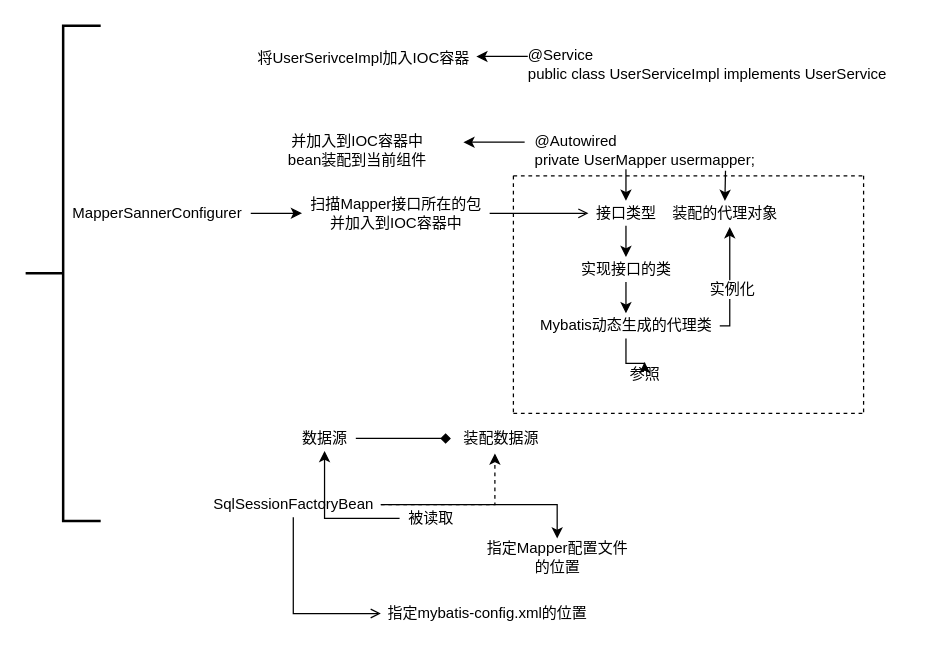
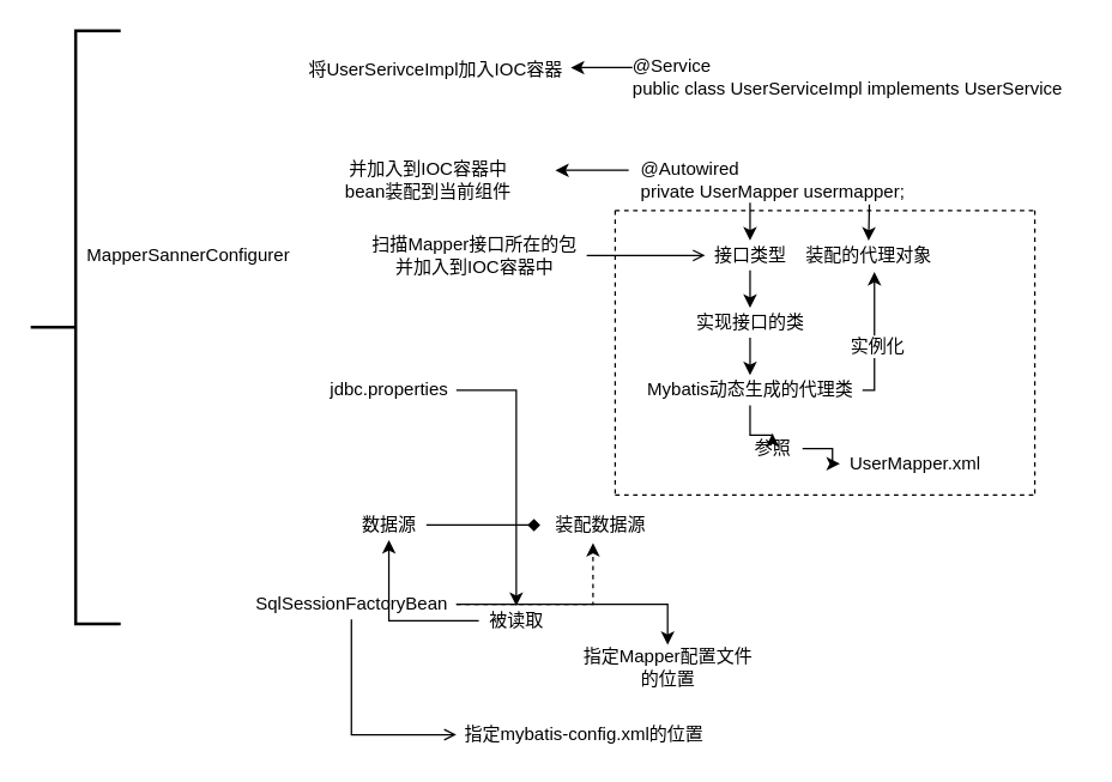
  <mxCell id="0" />
  <mxCell id="1" parent="0" />
  <mxCell id="2" style="edgeStyle=orthogonalEdgeStyle;rounded=0;orthogonalLoop=1;jettySize=auto;html=1;entryX=1;entryY=0.272;entryDx=0;entryDy=0;entryPerimeter=0;" edge="1" parent="1" target="21"><mxGeometry relative="1" as="geometry"><mxPoint x="419" y="113" as="sourcePoint" /><Array as="points"><mxPoint x="395" y="113" /></Array></mxGeometry></mxCell>
  <mxCell id="3" style="edgeStyle=orthogonalEdgeStyle;rounded=0;orthogonalLoop=1;jettySize=auto;html=1;exitX=0.421;exitY=0.994;exitDx=0;exitDy=0;exitPerimeter=0;" edge="1" parent="1" source="5" target="7"><mxGeometry relative="1" as="geometry" /></mxCell>
  <mxCell id="4" style="edgeStyle=orthogonalEdgeStyle;rounded=0;orthogonalLoop=1;jettySize=auto;html=1;entryX=0.501;entryY=0.005;entryDx=0;entryDy=0;entryPerimeter=0;exitX=0.84;exitY=1.03;exitDx=0;exitDy=0;exitPerimeter=0;" edge="1" parent="1" source="5" target="14"><mxGeometry relative="1" as="geometry" /></mxCell>
  <mxCell id="5" value="&lt;div style=&quot;text-align: left&quot;&gt;&lt;span&gt;@Autowired&lt;/span&gt;&lt;/div&gt;&lt;div style=&quot;text-align: left&quot;&gt;&lt;span&gt;private UserMapper usermapper;&lt;/span&gt;&lt;/div&gt;" style="text;html=1;align=center;verticalAlign=middle;resizable=0;points=[];autosize=1;" vertex="1" parent="1"><mxGeometry x="420" y="105" width="190" height="30" as="geometry" /></mxCell>
  <mxCell id="6" style="edgeStyle=orthogonalEdgeStyle;rounded=0;orthogonalLoop=1;jettySize=auto;html=1;" edge="1" parent="1" source="7" target="9"><mxGeometry relative="1" as="geometry" /></mxCell>
  <mxCell id="7" value="接口类型" style="text;html=1;align=center;verticalAlign=middle;resizable=0;points=[];autosize=1;" vertex="1" parent="1"><mxGeometry x="470" y="160" width="60" height="20" as="geometry" /></mxCell>
  <mxCell id="8" style="edgeStyle=orthogonalEdgeStyle;rounded=0;orthogonalLoop=1;jettySize=auto;html=1;" edge="1" parent="1" source="9" target="13"><mxGeometry relative="1" as="geometry" /></mxCell>
  <mxCell id="9" value="实现接口的类" style="text;html=1;align=center;verticalAlign=middle;resizable=0;points=[];autosize=1;" vertex="1" parent="1"><mxGeometry x="455" y="205" width="90" height="20" as="geometry" /></mxCell>
  <mxCell id="10" style="edgeStyle=orthogonalEdgeStyle;rounded=0;orthogonalLoop=1;jettySize=auto;html=1;entryX=0.497;entryY=-0.004;entryDx=0;entryDy=0;entryPerimeter=0;" edge="1" parent="1" source="13" target="16"><mxGeometry relative="1" as="geometry"><Array as="points"><mxPoint x="500" y="290" /></Array></mxGeometry></mxCell>
  <mxCell id="11" style="edgeStyle=orthogonalEdgeStyle;rounded=0;orthogonalLoop=1;jettySize=auto;html=1;" edge="1" parent="1" source="13"><mxGeometry relative="1" as="geometry"><mxPoint x="583" y="181" as="targetPoint" /><Array as="points"><mxPoint x="583" y="260" /></Array></mxGeometry></mxCell>
  <mxCell id="12" value="实例化" style="text;html=1;align=center;verticalAlign=middle;resizable=0;points=[];labelBackgroundColor=#ffffff;" vertex="1" connectable="0" parent="11"><mxGeometry x="-0.119" y="-1" relative="1" as="geometry"><mxPoint as="offset" /></mxGeometry></mxCell>
  <mxCell id="13" value="Mybatis动态生成的代理类" style="text;html=1;align=center;verticalAlign=middle;resizable=0;points=[];autosize=1;" vertex="1" parent="1"><mxGeometry x="425" y="250" width="150" height="20" as="geometry" /></mxCell>
  <mxCell id="14" value="装配的代理对象" style="text;html=1;align=center;verticalAlign=middle;resizable=0;points=[];autosize=1;" vertex="1" parent="1"><mxGeometry x="529" y="160" width="100" height="20" as="geometry" /></mxCell>
+ <mxCell id="15" style="edgeStyle=orthogonalEdgeStyle;rounded=0;orthogonalLoop=1;jettySize=auto;html=1;" edge="1" parent="1" source="16" target="17"><mxGeometry relative="1" as="geometry" /></mxCell>
  <mxCell id="16" value="参照" style="text;html=1;align=center;verticalAlign=middle;resizable=0;points=[];autosize=1;" vertex="1" parent="1"><mxGeometry x="495" y="289" width="40" height="20" as="geometry" /></mxCell>
+ <mxCell id="17" value="UserMapper.xml" style="text;html=1;align=center;verticalAlign=middle;resizable=0;points=[];autosize=1;" vertex="1" parent="1"><mxGeometry x="560" y="299" width="100" height="20" as="geometry" /></mxCell>
  <mxCell id="18" style="edgeStyle=orthogonalEdgeStyle;rounded=0;orthogonalLoop=1;jettySize=auto;html=1;entryX=1.002;entryY=0.431;entryDx=0;entryDy=0;entryPerimeter=0;exitX=0.005;exitY=0.285;exitDx=0;exitDy=0;exitPerimeter=0;" edge="1" parent="1" source="19" target="20"><mxGeometry relative="1" as="geometry" /></mxCell>
  <mxCell id="19" value="@Service&lt;br&gt;public class UserServiceImpl implements UserService" style="text;html=1;align=left;verticalAlign=middle;resizable=0;points=[];autosize=1;" vertex="1" parent="1"><mxGeometry x="420" y="36" width="300" height="30" as="geometry" /></mxCell>
  <mxCell id="20" value="将UserSerivceImpl加入IOC容器" style="text;html=1;align=center;verticalAlign=middle;resizable=0;points=[];autosize=1;" vertex="1" parent="1"><mxGeometry x="200" y="36" width="180" height="20" as="geometry" /></mxCell>
  <mxCell id="21" value="并加入到IOC容器中&lt;br&gt;bean装配到当前组件" style="text;html=1;align=center;verticalAlign=middle;resizable=0;points=[];autosize=1;" vertex="1" parent="1"><mxGeometry x="200" y="105" width="170" height="30" as="geometry" /></mxCell>
- <mxCell id="22" style="edgeStyle=orthogonalEdgeStyle;rounded=0;orthogonalLoop=1;jettySize=auto;html=1;" edge="1" parent="1" source="23" target="25"><mxGeometry relative="1" as="geometry" /></mxCell>
  <mxCell id="23" value="MapperSannerConfigurer" style="text;html=1;align=center;verticalAlign=middle;resizable=0;points=[];autosize=1;" vertex="1" parent="1"><mxGeometry x="50" y="160" width="150" height="20" as="geometry" /></mxCell>
  <mxCell id="24" style="edgeStyle=orthogonalEdgeStyle;rounded=0;orthogonalLoop=1;jettySize=auto;html=1;endArrow=open;" edge="1" parent="1" source="25" target="7"><mxGeometry relative="1" as="geometry" /></mxCell>
  <mxCell id="25" value="扫描Mapper接口所在的包&lt;br&gt;并加入到IOC容器中" style="text;html=1;align=center;verticalAlign=middle;resizable=0;points=[];autosize=1;" vertex="1" parent="1"><mxGeometry x="241" y="155" width="150" height="30" as="geometry" /></mxCell>
+ <mxCell id="26" style="edgeStyle=orthogonalEdgeStyle;rounded=0;orthogonalLoop=1;jettySize=auto;html=1;" edge="1" parent="1" source="27" target="29"><mxGeometry relative="1" as="geometry" /></mxCell>
+ <mxCell id="27" value="jdbc.properties" style="text;html=1;align=center;verticalAlign=middle;resizable=0;points=[];autosize=1;" vertex="1" parent="1"><mxGeometry x="214" y="250" width="90" height="20" as="geometry" /></mxCell>
  <mxCell id="28" style="edgeStyle=orthogonalEdgeStyle;rounded=0;orthogonalLoop=1;jettySize=auto;html=1;" edge="1" parent="1" source="29" target="31"><mxGeometry relative="1" as="geometry" /></mxCell>
  <mxCell id="29" value="被读取" style="text;html=1;align=center;verticalAlign=middle;resizable=0;points=[];autosize=1;" vertex="1" parent="1"><mxGeometry x="319" y="404" width="50" height="20" as="geometry" /></mxCell>
  <mxCell id="30" style="edgeStyle=orthogonalEdgeStyle;rounded=0;orthogonalLoop=1;jettySize=auto;html=1;endArrow=diamond;" edge="1" parent="1" source="31" target="36"><mxGeometry relative="1" as="geometry" /></mxCell>
  <mxCell id="31" value="数据源" style="text;html=1;align=center;verticalAlign=middle;resizable=0;points=[];autosize=1;" vertex="1" parent="1"><mxGeometry x="234" y="340" width="50" height="20" as="geometry" /></mxCell>
  <mxCell id="32" style="edgeStyle=orthogonalEdgeStyle;rounded=0;orthogonalLoop=1;jettySize=auto;html=1;endArrow=open;" edge="1" parent="1" source="35" target="38"><mxGeometry relative="1" as="geometry"><Array as="points"><mxPoint x="234" y="490" /></Array></mxGeometry></mxCell>
  <mxCell id="33" style="edgeStyle=orthogonalEdgeStyle;rounded=0;orthogonalLoop=1;jettySize=auto;html=1;entryX=0.44;entryY=1.098;entryDx=0;entryDy=0;entryPerimeter=0;dashed=1;" edge="1" parent="1" source="35" target="36"><mxGeometry relative="1" as="geometry" /></mxCell>
  <mxCell id="34" style="edgeStyle=orthogonalEdgeStyle;rounded=0;orthogonalLoop=1;jettySize=auto;html=1;" edge="1" parent="1" source="35" target="37"><mxGeometry relative="1" as="geometry" /></mxCell>
  <mxCell id="35" value="SqlSessionFactoryBean" style="text;html=1;align=center;verticalAlign=middle;resizable=0;points=[];autosize=1;" vertex="1" parent="1"><mxGeometry x="164" y="393" width="140" height="20" as="geometry" /></mxCell>
  <mxCell id="36" value="装配数据源" style="text;html=1;align=center;verticalAlign=middle;resizable=0;points=[];autosize=1;" vertex="1" parent="1"><mxGeometry x="360" y="340" width="80" height="20" as="geometry" /></mxCell>
  <mxCell id="37" value="指定Mapper配置文件&lt;br&gt;的位置" style="text;html=1;align=center;verticalAlign=middle;resizable=0;points=[];autosize=1;" vertex="1" parent="1"><mxGeometry x="380" y="430" width="130" height="30" as="geometry" /></mxCell>
  <mxCell id="38" value="指定mybatis-config.xml的位置" style="text;html=1;align=center;verticalAlign=middle;resizable=0;points=[];autosize=1;" vertex="1" parent="1"><mxGeometry x="304" y="480" width="170" height="20" as="geometry" /></mxCell>
  <mxCell id="39" value="" style="endArrow=none;dashed=1;html=1;" edge="1" parent="1"><mxGeometry width="50" height="50" relative="1" as="geometry"><mxPoint x="410" y="140" as="sourcePoint" /><mxPoint x="690" y="140" as="targetPoint" /></mxGeometry></mxCell>
  <mxCell id="40" value="" style="endArrow=none;dashed=1;html=1;" edge="1" parent="1"><mxGeometry width="50" height="50" relative="1" as="geometry"><mxPoint x="410" y="140" as="sourcePoint" /><mxPoint x="410" y="330" as="targetPoint" /></mxGeometry></mxCell>
  <mxCell id="41" value="" style="endArrow=none;dashed=1;html=1;" edge="1" parent="1"><mxGeometry width="50" height="50" relative="1" as="geometry"><mxPoint x="410" y="330" as="sourcePoint" /><mxPoint x="690" y="330" as="targetPoint" /></mxGeometry></mxCell>
  <mxCell id="42" value="" style="endArrow=none;dashed=1;html=1;" edge="1" parent="1"><mxGeometry width="50" height="50" relative="1" as="geometry"><mxPoint x="690" y="140" as="sourcePoint" /><mxPoint x="690" y="330" as="targetPoint" /></mxGeometry></mxCell>
  <mxCell id="43" value="" style="strokeWidth=2;html=1;shape=mxgraph.flowchart.annotation_2;align=left;labelPosition=right;pointerEvents=1;" vertex="1" parent="1"><mxGeometry x="20" y="20" width="60" height="396" as="geometry" /></mxCell>
